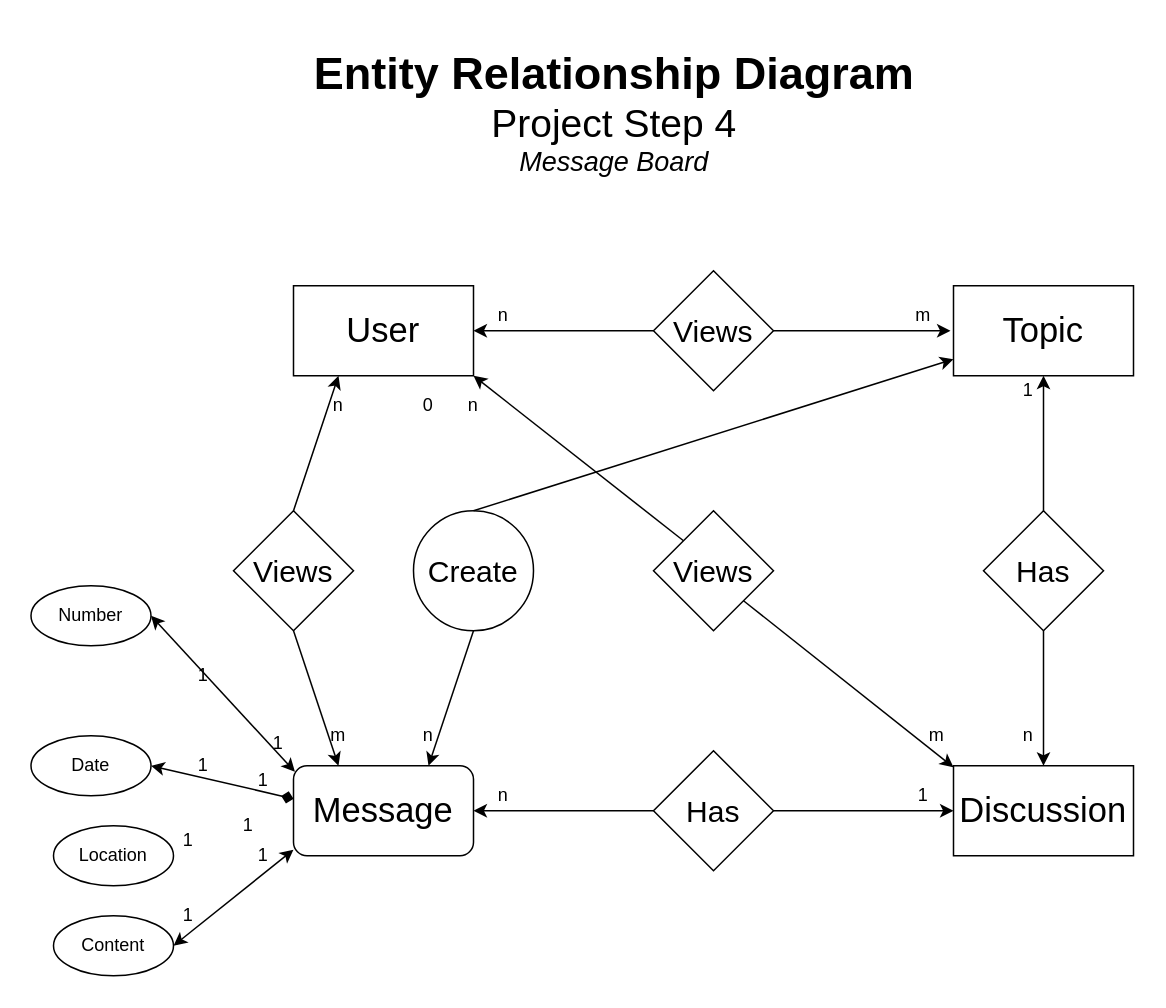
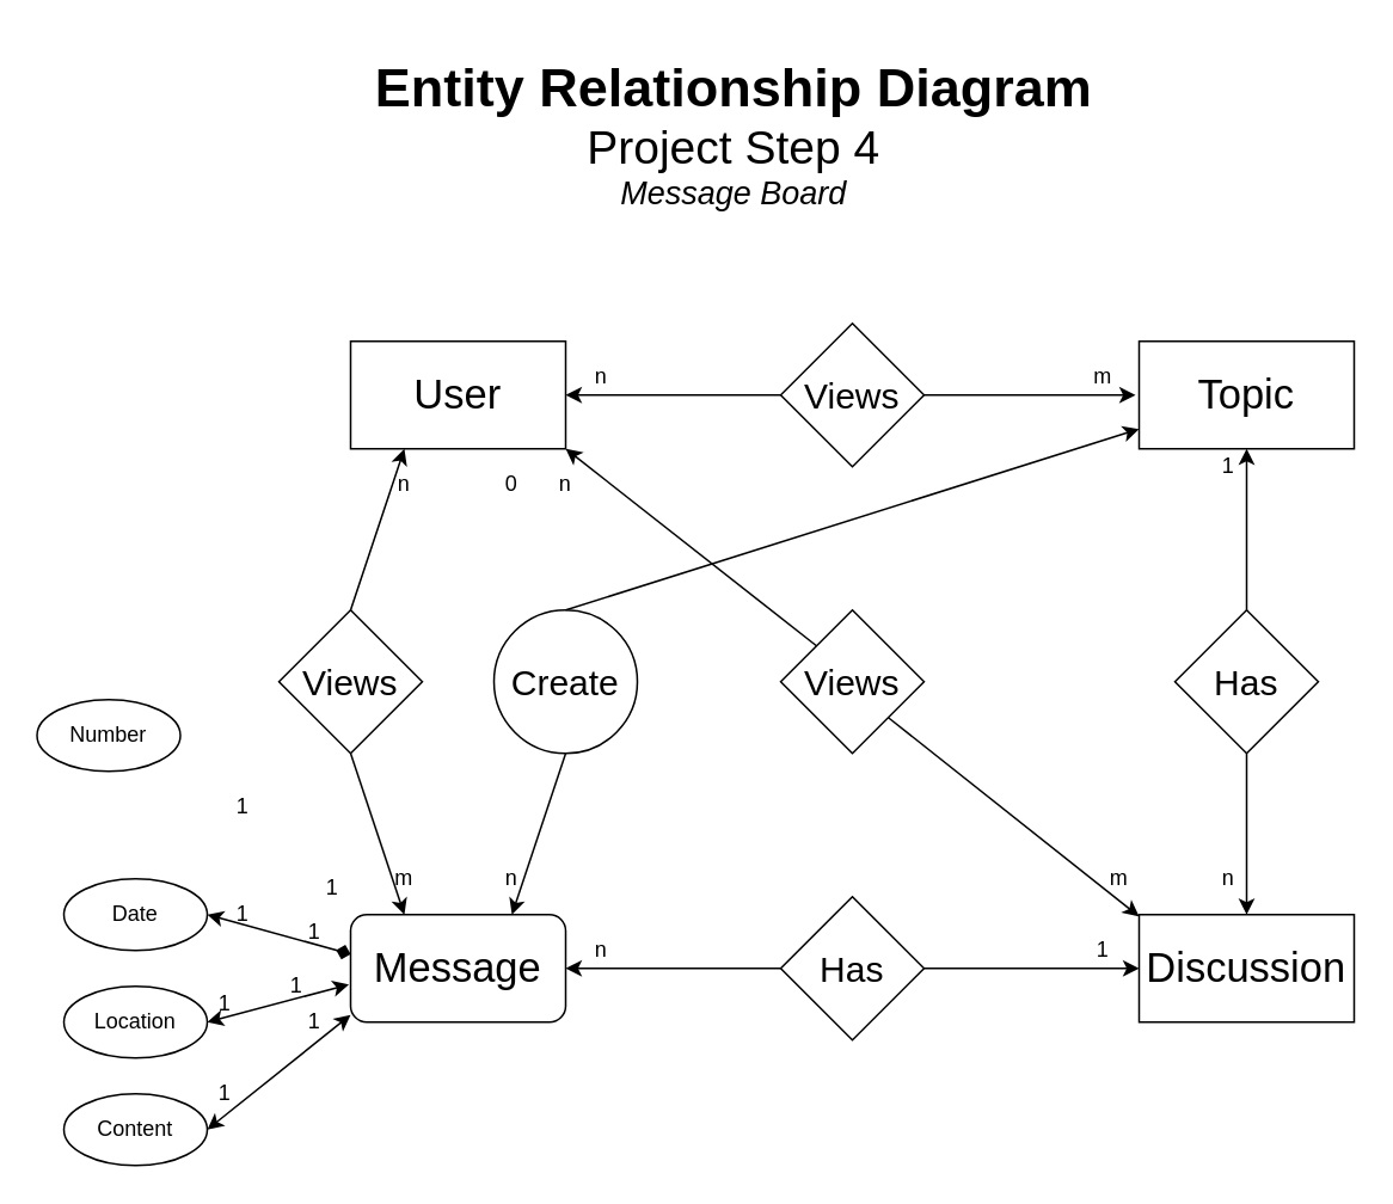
  <mxCell id="0" />
  <mxCell id="1" parent="0" />
  <mxCell id="2" value="&lt;font style=&quot;font-size: 23px&quot;&gt;User&lt;/font&gt;" style="rounded=0;whiteSpace=wrap;html=1;" parent="1" vertex="1"><mxGeometry x="195" y="190" width="120" height="60" as="geometry" /></mxCell>
  <mxCell id="3" value="&lt;font style=&quot;font-size: 20px&quot;&gt;Create&lt;/font&gt;" style="ellipse;whiteSpace=wrap;html=1;" parent="1" vertex="1"><mxGeometry x="275" y="340" width="80" height="80" as="geometry" /></mxCell>
  <mxCell id="4" value="&lt;font style=&quot;font-size: 23px&quot;&gt;Message&lt;/font&gt;" style="whiteSpace=wrap;html=1;rounded=1;" parent="1" vertex="1"><mxGeometry x="195" y="510" width="120" height="60" as="geometry" /></mxCell>
  <mxCell id="5" value="&lt;font style=&quot;font-size: 23px&quot;&gt;Topic&lt;/font&gt;" style="rounded=0;whiteSpace=wrap;html=1;" parent="1" vertex="1"><mxGeometry x="635" y="190" width="120" height="60" as="geometry" /></mxCell>
  <mxCell id="6" value="&lt;font style=&quot;font-size: 20px&quot;&gt;Views&lt;/font&gt;" style="rhombus;whiteSpace=wrap;html=1;" parent="1" vertex="1"><mxGeometry x="435" y="340" width="80" height="80" as="geometry" /></mxCell>
  <mxCell id="7" value="&lt;font style=&quot;font-size: 20px&quot;&gt;Views&lt;/font&gt;" style="rhombus;whiteSpace=wrap;html=1;" parent="1" vertex="1"><mxGeometry x="435" y="180" width="80" height="80" as="geometry" /></mxCell>
  <mxCell id="8" value="" style="endArrow=classic;html=1;exitX=0.5;exitY=0;exitDx=0;exitDy=0;" parent="1" source="3" target="5" edge="1"><mxGeometry width="50" height="50" relative="1" as="geometry"><mxPoint x="195" y="650" as="sourcePoint" /><mxPoint x="245" y="600" as="targetPoint" /></mxGeometry></mxCell>
  <mxCell id="9" value="" style="endArrow=classic;html=1;entryX=0.75;entryY=0;entryDx=0;entryDy=0;exitX=0.5;exitY=1;exitDx=0;exitDy=0;" parent="1" source="3" target="4" edge="1"><mxGeometry width="50" height="50" relative="1" as="geometry"><mxPoint x="275" y="360" as="sourcePoint" /><mxPoint x="275" y="270" as="targetPoint" /></mxGeometry></mxCell>
  <mxCell id="10" value="" style="endArrow=classic;html=1;entryX=0.75;entryY=0;entryDx=0;entryDy=0;exitX=0.5;exitY=0;exitDx=0;exitDy=0;" parent="1" edge="1" target="32" source="15"><mxGeometry width="50" height="50" relative="1" as="geometry"><mxPoint x="625" y="310" as="sourcePoint" /><mxPoint x="695" y="340" as="targetPoint" /></mxGeometry></mxCell>
  <mxCell id="11" value="" style="endArrow=classic;html=1;exitX=0;exitY=0.5;exitDx=0;exitDy=0;entryX=1;entryY=0.5;entryDx=0;entryDy=0;" parent="1" source="7" target="2" edge="1"><mxGeometry width="50" height="50" relative="1" as="geometry"><mxPoint x="375" y="430" as="sourcePoint" /><mxPoint x="325" y="230" as="targetPoint" /></mxGeometry></mxCell>
  <mxCell id="12" value="" style="endArrow=classic;html=1;exitX=1;exitY=0.5;exitDx=0;exitDy=0;" parent="1" source="7" edge="1"><mxGeometry width="50" height="50" relative="1" as="geometry"><mxPoint x="195" y="650" as="sourcePoint" /><mxPoint x="633" y="220" as="targetPoint" /></mxGeometry></mxCell>
  <mxCell id="13" value="" style="endArrow=classic;html=1;exitX=0.5;exitY=1;exitDx=0;exitDy=0;" parent="1" source="15" target="16" edge="1"><mxGeometry width="50" height="50" relative="1" as="geometry"><mxPoint x="625" y="450" as="sourcePoint" /><mxPoint x="615" y="440" as="targetPoint" /></mxGeometry></mxCell>
  <mxCell id="14" value="&lt;font style=&quot;font-size: 20px&quot;&gt;Has&lt;/font&gt;" style="rhombus;whiteSpace=wrap;html=1;" parent="1" vertex="1"><mxGeometry x="435" y="500" width="80" height="80" as="geometry" /></mxCell>
  <mxCell id="15" value="&lt;font style=&quot;font-size: 20px&quot;&gt;Has&lt;/font&gt;" style="rhombus;whiteSpace=wrap;html=1;" parent="1" vertex="1"><mxGeometry x="655" y="340" width="80" height="80" as="geometry" /></mxCell>
  <mxCell id="16" value="&lt;font style=&quot;font-size: 23px&quot;&gt;Discussion&lt;/font&gt;" style="rounded=0;whiteSpace=wrap;html=1;" parent="1" vertex="1"><mxGeometry x="635" y="510" width="120" height="60" as="geometry" /></mxCell>
  <mxCell id="17" value="" style="endArrow=classic;html=1;entryX=0;entryY=0.5;entryDx=0;entryDy=0;exitX=1;exitY=0.5;exitDx=0;exitDy=0;" parent="1" source="14" target="16" edge="1"><mxGeometry width="50" height="50" relative="1" as="geometry"><mxPoint x="295" y="810" as="sourcePoint" /><mxPoint x="245" y="750" as="targetPoint" /></mxGeometry></mxCell>
  <mxCell id="18" value="" style="endArrow=classic;html=1;exitX=0;exitY=0.5;exitDx=0;exitDy=0;entryX=1;entryY=0.5;entryDx=0;entryDy=0;" parent="1" source="14" edge="1" target="4"><mxGeometry width="50" height="50" relative="1" as="geometry"><mxPoint x="205" y="620" as="sourcePoint" /><mxPoint x="255" y="570" as="targetPoint" /></mxGeometry></mxCell>
  <mxCell id="19" value="" style="endArrow=classic;html=1;exitX=0;exitY=0;exitDx=0;exitDy=0;" parent="1" source="6" edge="1"><mxGeometry width="50" height="50" relative="1" as="geometry"><mxPoint x="345" y="420" as="sourcePoint" /><mxPoint x="315" y="250" as="targetPoint" /></mxGeometry></mxCell>
  <mxCell id="20" value="" style="endArrow=classic;html=1;exitX=1;exitY=1;exitDx=0;exitDy=0;" parent="1" source="6" edge="1"><mxGeometry width="50" height="50" relative="1" as="geometry"><mxPoint x="475" y="630" as="sourcePoint" /><mxPoint x="635" y="511" as="targetPoint" /></mxGeometry></mxCell>
  <mxCell id="21" value="&lt;font style=&quot;font-size: 20px&quot;&gt;Views&lt;/font&gt;" style="rhombus;whiteSpace=wrap;html=1;" parent="1" vertex="1"><mxGeometry x="155" y="340" width="80" height="80" as="geometry" /></mxCell>
  <mxCell id="22" value="" style="endArrow=classic;html=1;exitX=0.5;exitY=0;exitDx=0;exitDy=0;entryX=0.25;entryY=1;entryDx=0;entryDy=0;" parent="1" source="21" edge="1" target="2"><mxGeometry width="50" height="50" relative="1" as="geometry"><mxPoint x="205" y="330" as="sourcePoint" /><mxPoint x="255" y="250" as="targetPoint" /></mxGeometry></mxCell>
  <mxCell id="23" value="" style="endArrow=classic;html=1;entryX=0.25;entryY=0;entryDx=0;entryDy=0;exitX=0.5;exitY=1;exitDx=0;exitDy=0;" parent="1" source="21" target="4" edge="1"><mxGeometry width="50" height="50" relative="1" as="geometry"><mxPoint x="195" y="500" as="sourcePoint" /><mxPoint x="245" y="450" as="targetPoint" /></mxGeometry></mxCell>
- <mxCell id="24" value="Date" style="ellipse;whiteSpace=wrap;html=1;" parent="1" vertex="1"><mxGeometry x="20" y="490" width="80" height="40" as="geometry" /></mxCell>
+ <mxCell id="24" value="Date" style="ellipse;whiteSpace=wrap;html=1;" parent="1" vertex="1"><mxGeometry x="35" y="490" width="80" height="40" as="geometry" /></mxCell>
  <mxCell id="25" value="Location" style="ellipse;whiteSpace=wrap;html=1;" parent="1" vertex="1"><mxGeometry x="35" y="550" width="80" height="40" as="geometry" /></mxCell>
  <mxCell id="26" value="Number" style="ellipse;whiteSpace=wrap;html=1;" parent="1" vertex="1"><mxGeometry x="20" y="390" width="80" height="40" as="geometry" /></mxCell>
  <mxCell id="27" value="Content" style="ellipse;whiteSpace=wrap;html=1;" parent="1" vertex="1"><mxGeometry x="35" y="610" width="80" height="40" as="geometry" /></mxCell>
- <mxCell id="28" value="" style="endArrow=classic;startArrow=classic;html=1;entryX=0.008;entryY=0.067;entryDx=0;entryDy=0;entryPerimeter=0;exitX=1;exitY=0.5;exitDx=0;exitDy=0;" parent="1" source="26" target="4" edge="1"><mxGeometry width="50" height="50" relative="1" as="geometry"><mxPoint x="125" y="560" as="sourcePoint" /><mxPoint x="175" y="510" as="targetPoint" /></mxGeometry></mxCell>
  <mxCell id="29" value="" style="endArrow=diamond;startArrow=classic;html=1;exitX=1;exitY=0.5;exitDx=0;exitDy=0;entryX=0;entryY=0.367;entryDx=0;entryDy=0;entryPerimeter=0;" parent="1" source="24" target="4" edge="1"><mxGeometry width="50" height="50" relative="1" as="geometry"><mxPoint x="145" y="580" as="sourcePoint" /><mxPoint x="195" y="530" as="targetPoint" /></mxGeometry></mxCell>
  <mxCell id="30" value="" style="endArrow=classic;startArrow=classic;html=1;exitX=1;exitY=0.5;exitDx=0;exitDy=0;entryX=0;entryY=0.933;entryDx=0;entryDy=0;entryPerimeter=0;" parent="1" source="27" target="4" edge="1"><mxGeometry width="50" height="50" relative="1" as="geometry"><mxPoint x="105" y="650" as="sourcePoint" /><mxPoint x="155" y="600" as="targetPoint" /></mxGeometry></mxCell>
+ <mxCell id="31" value="" style="endArrow=classic;startArrow=classic;html=1;exitX=1;exitY=0.5;exitDx=0;exitDy=0;entryX=-0.008;entryY=0.65;entryDx=0;entryDy=0;entryPerimeter=0;" parent="1" source="25" target="4" edge="1"><mxGeometry width="50" height="50" relative="1" as="geometry"><mxPoint x="115" y="590" as="sourcePoint" /><mxPoint x="165" y="540" as="targetPoint" /></mxGeometry></mxCell>
  <mxCell id="32" value="1" style="text;html=1;strokeColor=none;fillColor=none;align=center;verticalAlign=middle;whiteSpace=wrap;rounded=0;" parent="1" vertex="1"><mxGeometry x="665" y="250" width="40" height="20" as="geometry" /></mxCell>
  <mxCell id="33" value="n" style="text;html=1;strokeColor=none;fillColor=none;align=center;verticalAlign=middle;whiteSpace=wrap;rounded=0;" parent="1" vertex="1"><mxGeometry x="665" y="480" width="40" height="20" as="geometry" /></mxCell>
  <mxCell id="34" value="n" style="text;html=1;strokeColor=none;fillColor=none;align=center;verticalAlign=middle;whiteSpace=wrap;rounded=0;" parent="1" vertex="1"><mxGeometry x="315" y="520" width="40" height="20" as="geometry" /></mxCell>
  <mxCell id="35" value="1" style="text;html=1;strokeColor=none;fillColor=none;align=center;verticalAlign=middle;whiteSpace=wrap;rounded=0;" parent="1" vertex="1"><mxGeometry x="595" y="520" width="40" height="20" as="geometry" /></mxCell>
  <mxCell id="36" value="m" style="text;html=1;strokeColor=none;fillColor=none;align=center;verticalAlign=middle;whiteSpace=wrap;rounded=0;" parent="1" vertex="1"><mxGeometry x="604" y="480" width="40" height="20" as="geometry" /></mxCell>
  <mxCell id="37" value="n" style="text;html=1;strokeColor=none;fillColor=none;align=center;verticalAlign=middle;whiteSpace=wrap;rounded=0;" parent="1" vertex="1"><mxGeometry x="315" y="200" width="40" height="20" as="geometry" /></mxCell>
  <mxCell id="38" value="m" style="text;html=1;strokeColor=none;fillColor=none;align=center;verticalAlign=middle;whiteSpace=wrap;rounded=0;" parent="1" vertex="1"><mxGeometry x="595" y="200" width="40" height="20" as="geometry" /></mxCell>
  <mxCell id="39" value="n" style="text;html=1;strokeColor=none;fillColor=none;align=center;verticalAlign=middle;whiteSpace=wrap;rounded=0;" parent="1" vertex="1"><mxGeometry x="295" y="260" width="40" height="20" as="geometry" /></mxCell>
  <mxCell id="40" value="n" style="text;html=1;strokeColor=none;fillColor=none;align=center;verticalAlign=middle;whiteSpace=wrap;rounded=0;" parent="1" vertex="1"><mxGeometry x="265" y="480" width="40" height="20" as="geometry" /></mxCell>
  <mxCell id="41" value="m" style="text;html=1;strokeColor=none;fillColor=none;align=center;verticalAlign=middle;whiteSpace=wrap;rounded=0;" parent="1" vertex="1"><mxGeometry x="205" y="480" width="40" height="20" as="geometry" /></mxCell>
  <mxCell id="42" value="n" style="text;html=1;strokeColor=none;fillColor=none;align=center;verticalAlign=middle;whiteSpace=wrap;rounded=0;" parent="1" vertex="1"><mxGeometry x="205" y="260" width="40" height="20" as="geometry" /></mxCell>
  <mxCell id="43" value="0" style="text;html=1;strokeColor=none;fillColor=none;align=center;verticalAlign=middle;whiteSpace=wrap;rounded=0;" parent="1" vertex="1"><mxGeometry x="265" y="260" width="40" height="20" as="geometry" /></mxCell>
  <mxCell id="44" value="1" style="text;html=1;strokeColor=none;fillColor=none;align=center;verticalAlign=middle;whiteSpace=wrap;rounded=0;" parent="1" vertex="1"><mxGeometry x="115" y="440" width="40" height="20" as="geometry" /></mxCell>
  <mxCell id="45" value="1" style="text;html=1;strokeColor=none;fillColor=none;align=center;verticalAlign=middle;whiteSpace=wrap;rounded=0;" parent="1" vertex="1"><mxGeometry x="115" y="500" width="40" height="20" as="geometry" /></mxCell>
  <mxCell id="46" value="1" style="text;html=1;strokeColor=none;fillColor=none;align=center;verticalAlign=middle;whiteSpace=wrap;rounded=0;" parent="1" vertex="1"><mxGeometry x="165" y="485" width="40" height="20" as="geometry" /></mxCell>
  <mxCell id="47" value="1" style="text;html=1;strokeColor=none;fillColor=none;align=center;verticalAlign=middle;whiteSpace=wrap;rounded=0;" parent="1" vertex="1"><mxGeometry x="155" y="510" width="40" height="20" as="geometry" /></mxCell>
  <mxCell id="48" value="1" style="text;html=1;strokeColor=none;fillColor=none;align=center;verticalAlign=middle;whiteSpace=wrap;rounded=0;" parent="1" vertex="1"><mxGeometry x="105" y="600" width="40" height="20" as="geometry" /></mxCell>
  <mxCell id="49" value="1" style="text;html=1;strokeColor=none;fillColor=none;align=center;verticalAlign=middle;whiteSpace=wrap;rounded=0;" parent="1" vertex="1"><mxGeometry x="155" y="560" width="40" height="20" as="geometry" /></mxCell>
  <mxCell id="50" value="1" style="text;html=1;strokeColor=none;fillColor=none;align=center;verticalAlign=middle;whiteSpace=wrap;rounded=0;" parent="1" vertex="1"><mxGeometry x="105" y="550" width="40" height="20" as="geometry" /></mxCell>
  <mxCell id="51" value="1" style="text;html=1;strokeColor=none;fillColor=none;align=center;verticalAlign=middle;whiteSpace=wrap;rounded=0;" parent="1" vertex="1"><mxGeometry x="145" y="540" width="40" height="20" as="geometry" /></mxCell>
  <mxCell id="52" value="&lt;b style=&quot;font-size: 30px&quot;&gt;Entity Relationship Diagram&lt;br&gt;&lt;/b&gt;&lt;font style=&quot;font-size: 26px&quot;&gt;Project Step 4&lt;br&gt;&lt;/font&gt;&lt;i&gt;&lt;font style=&quot;font-size: 18px&quot;&gt;Message Board&lt;/font&gt;&lt;/i&gt;" style="text;html=1;strokeColor=none;fillColor=none;align=center;verticalAlign=middle;whiteSpace=wrap;rounded=0;" parent="1" vertex="1"><mxGeometry x="194" y="20" width="430" height="110" as="geometry" /></mxCell>
  <mxCell id="53" style="edgeStyle=orthogonalEdgeStyle;rounded=0;orthogonalLoop=1;jettySize=auto;html=1;exitX=0.5;exitY=1;exitDx=0;exitDy=0;" edge="1" parent="1" source="5" target="5"><mxGeometry relative="1" as="geometry" /></mxCell>
